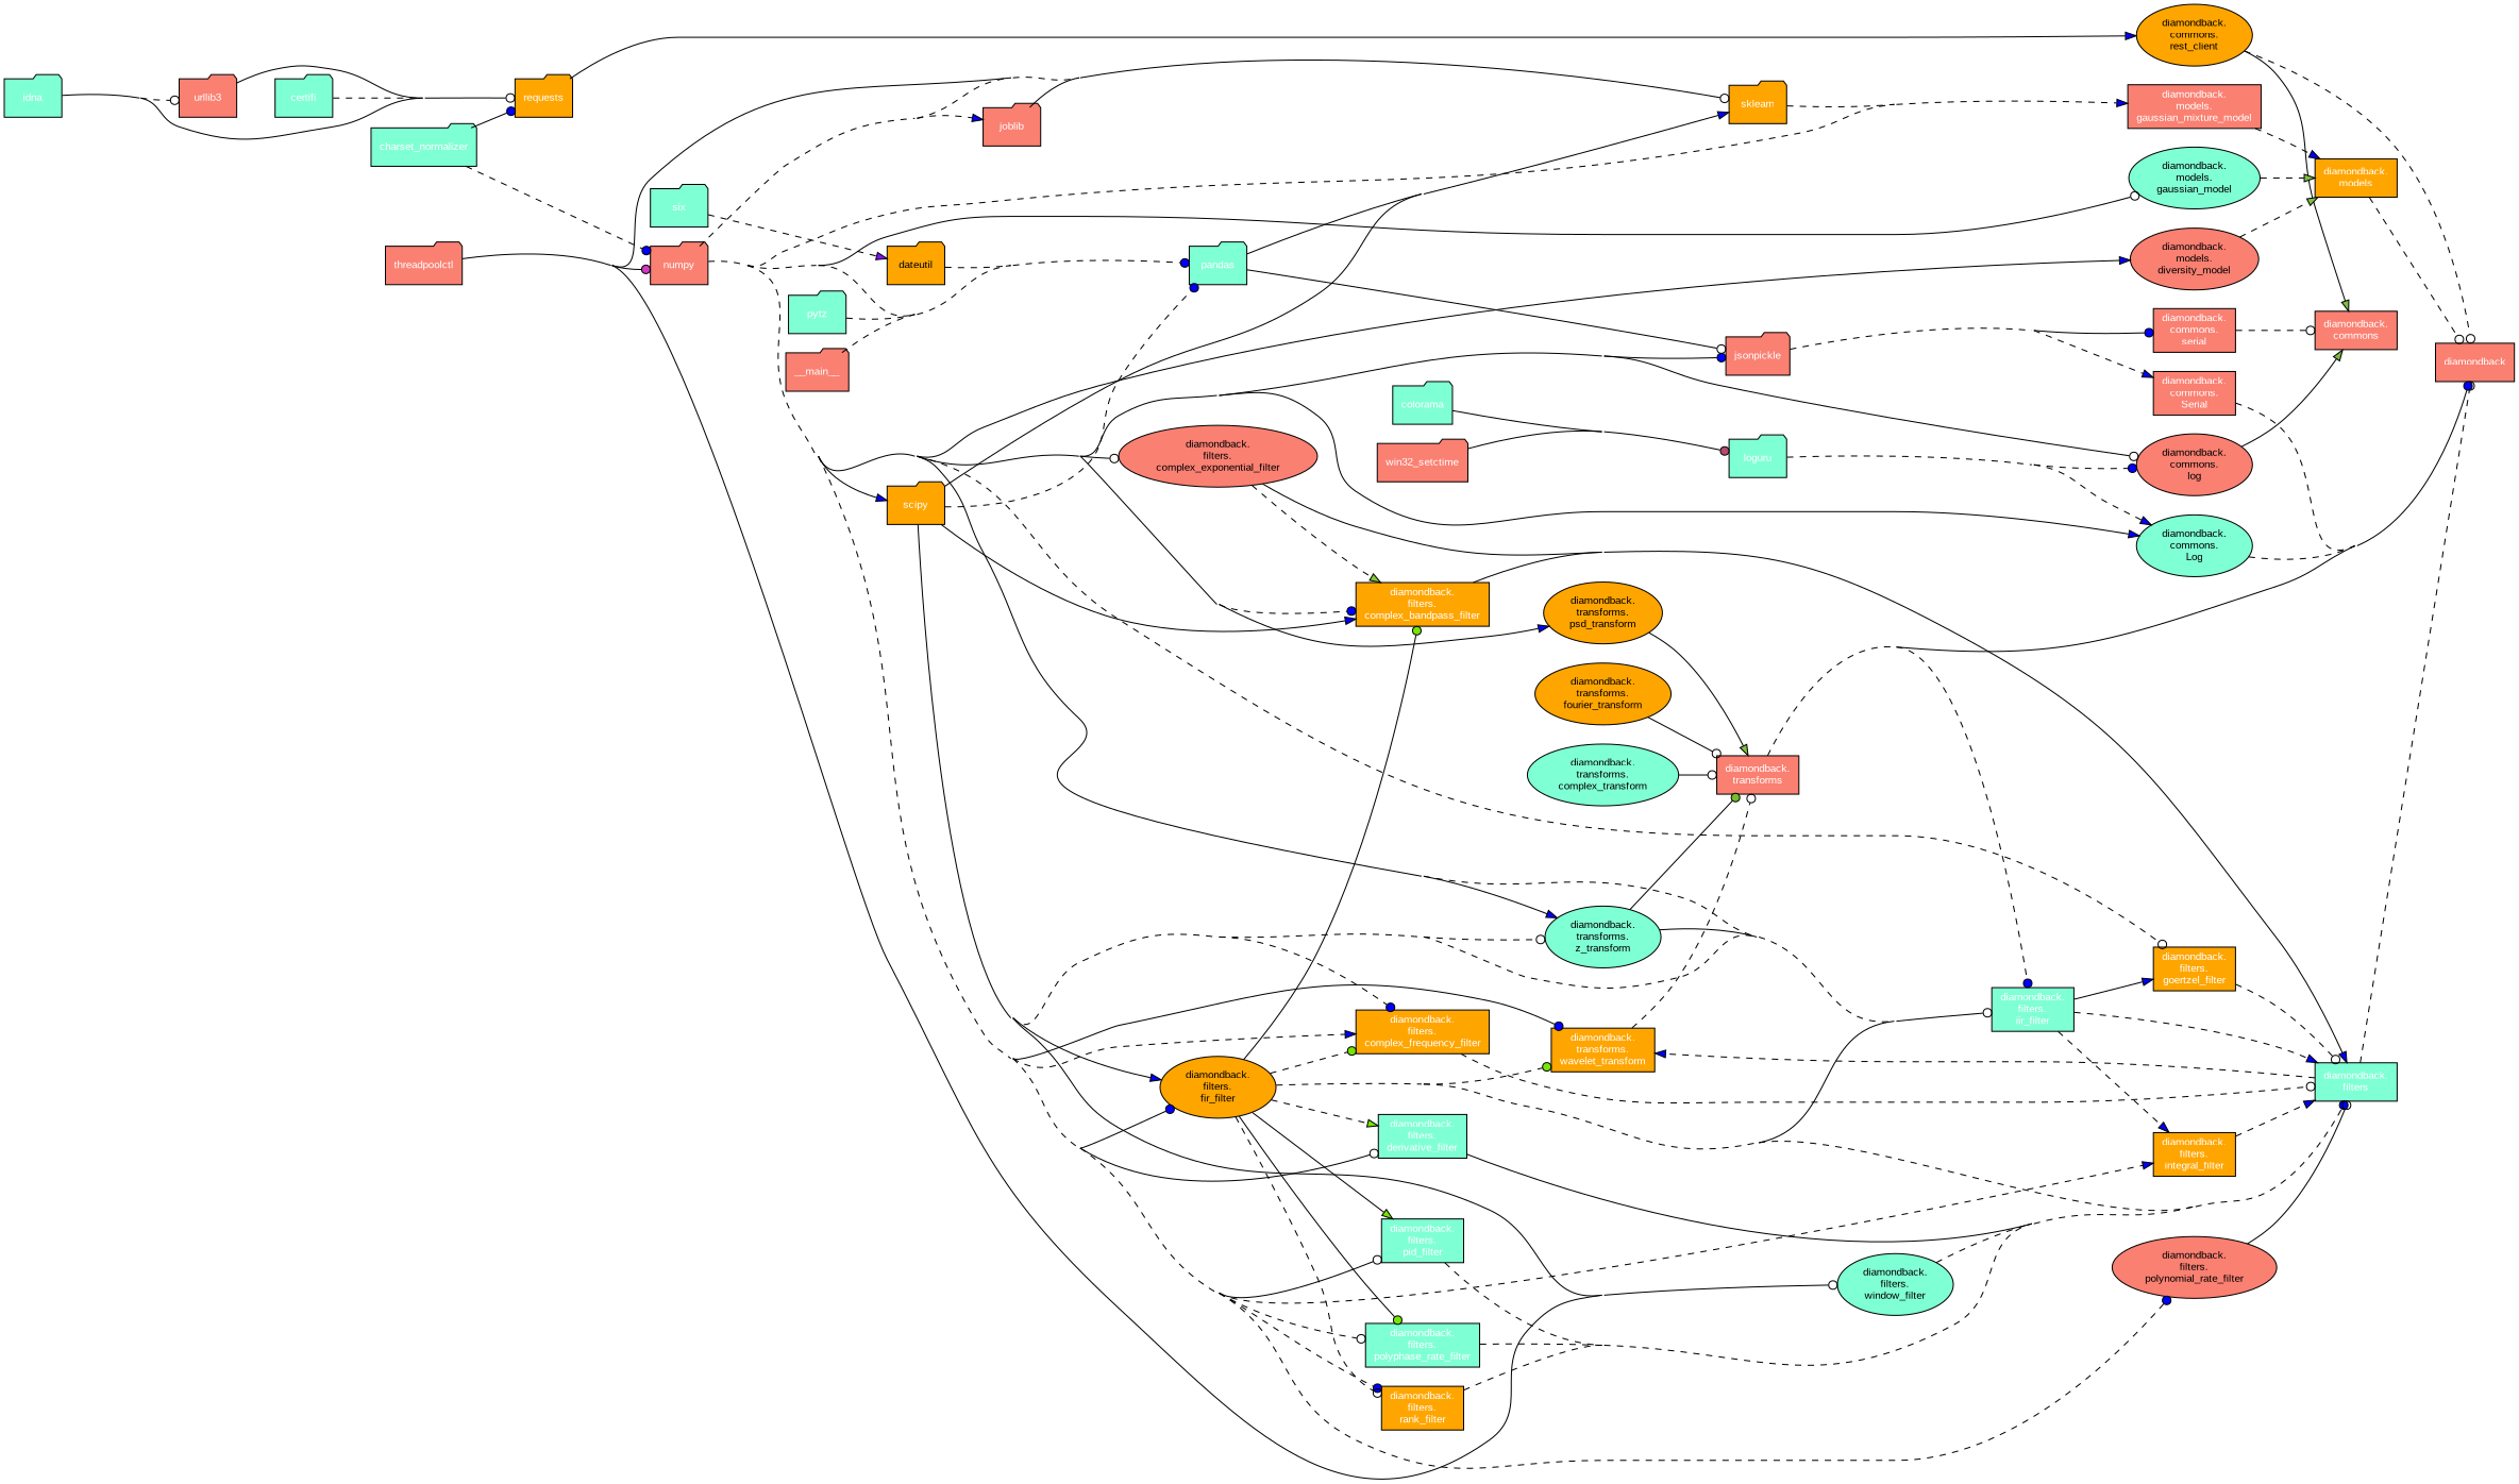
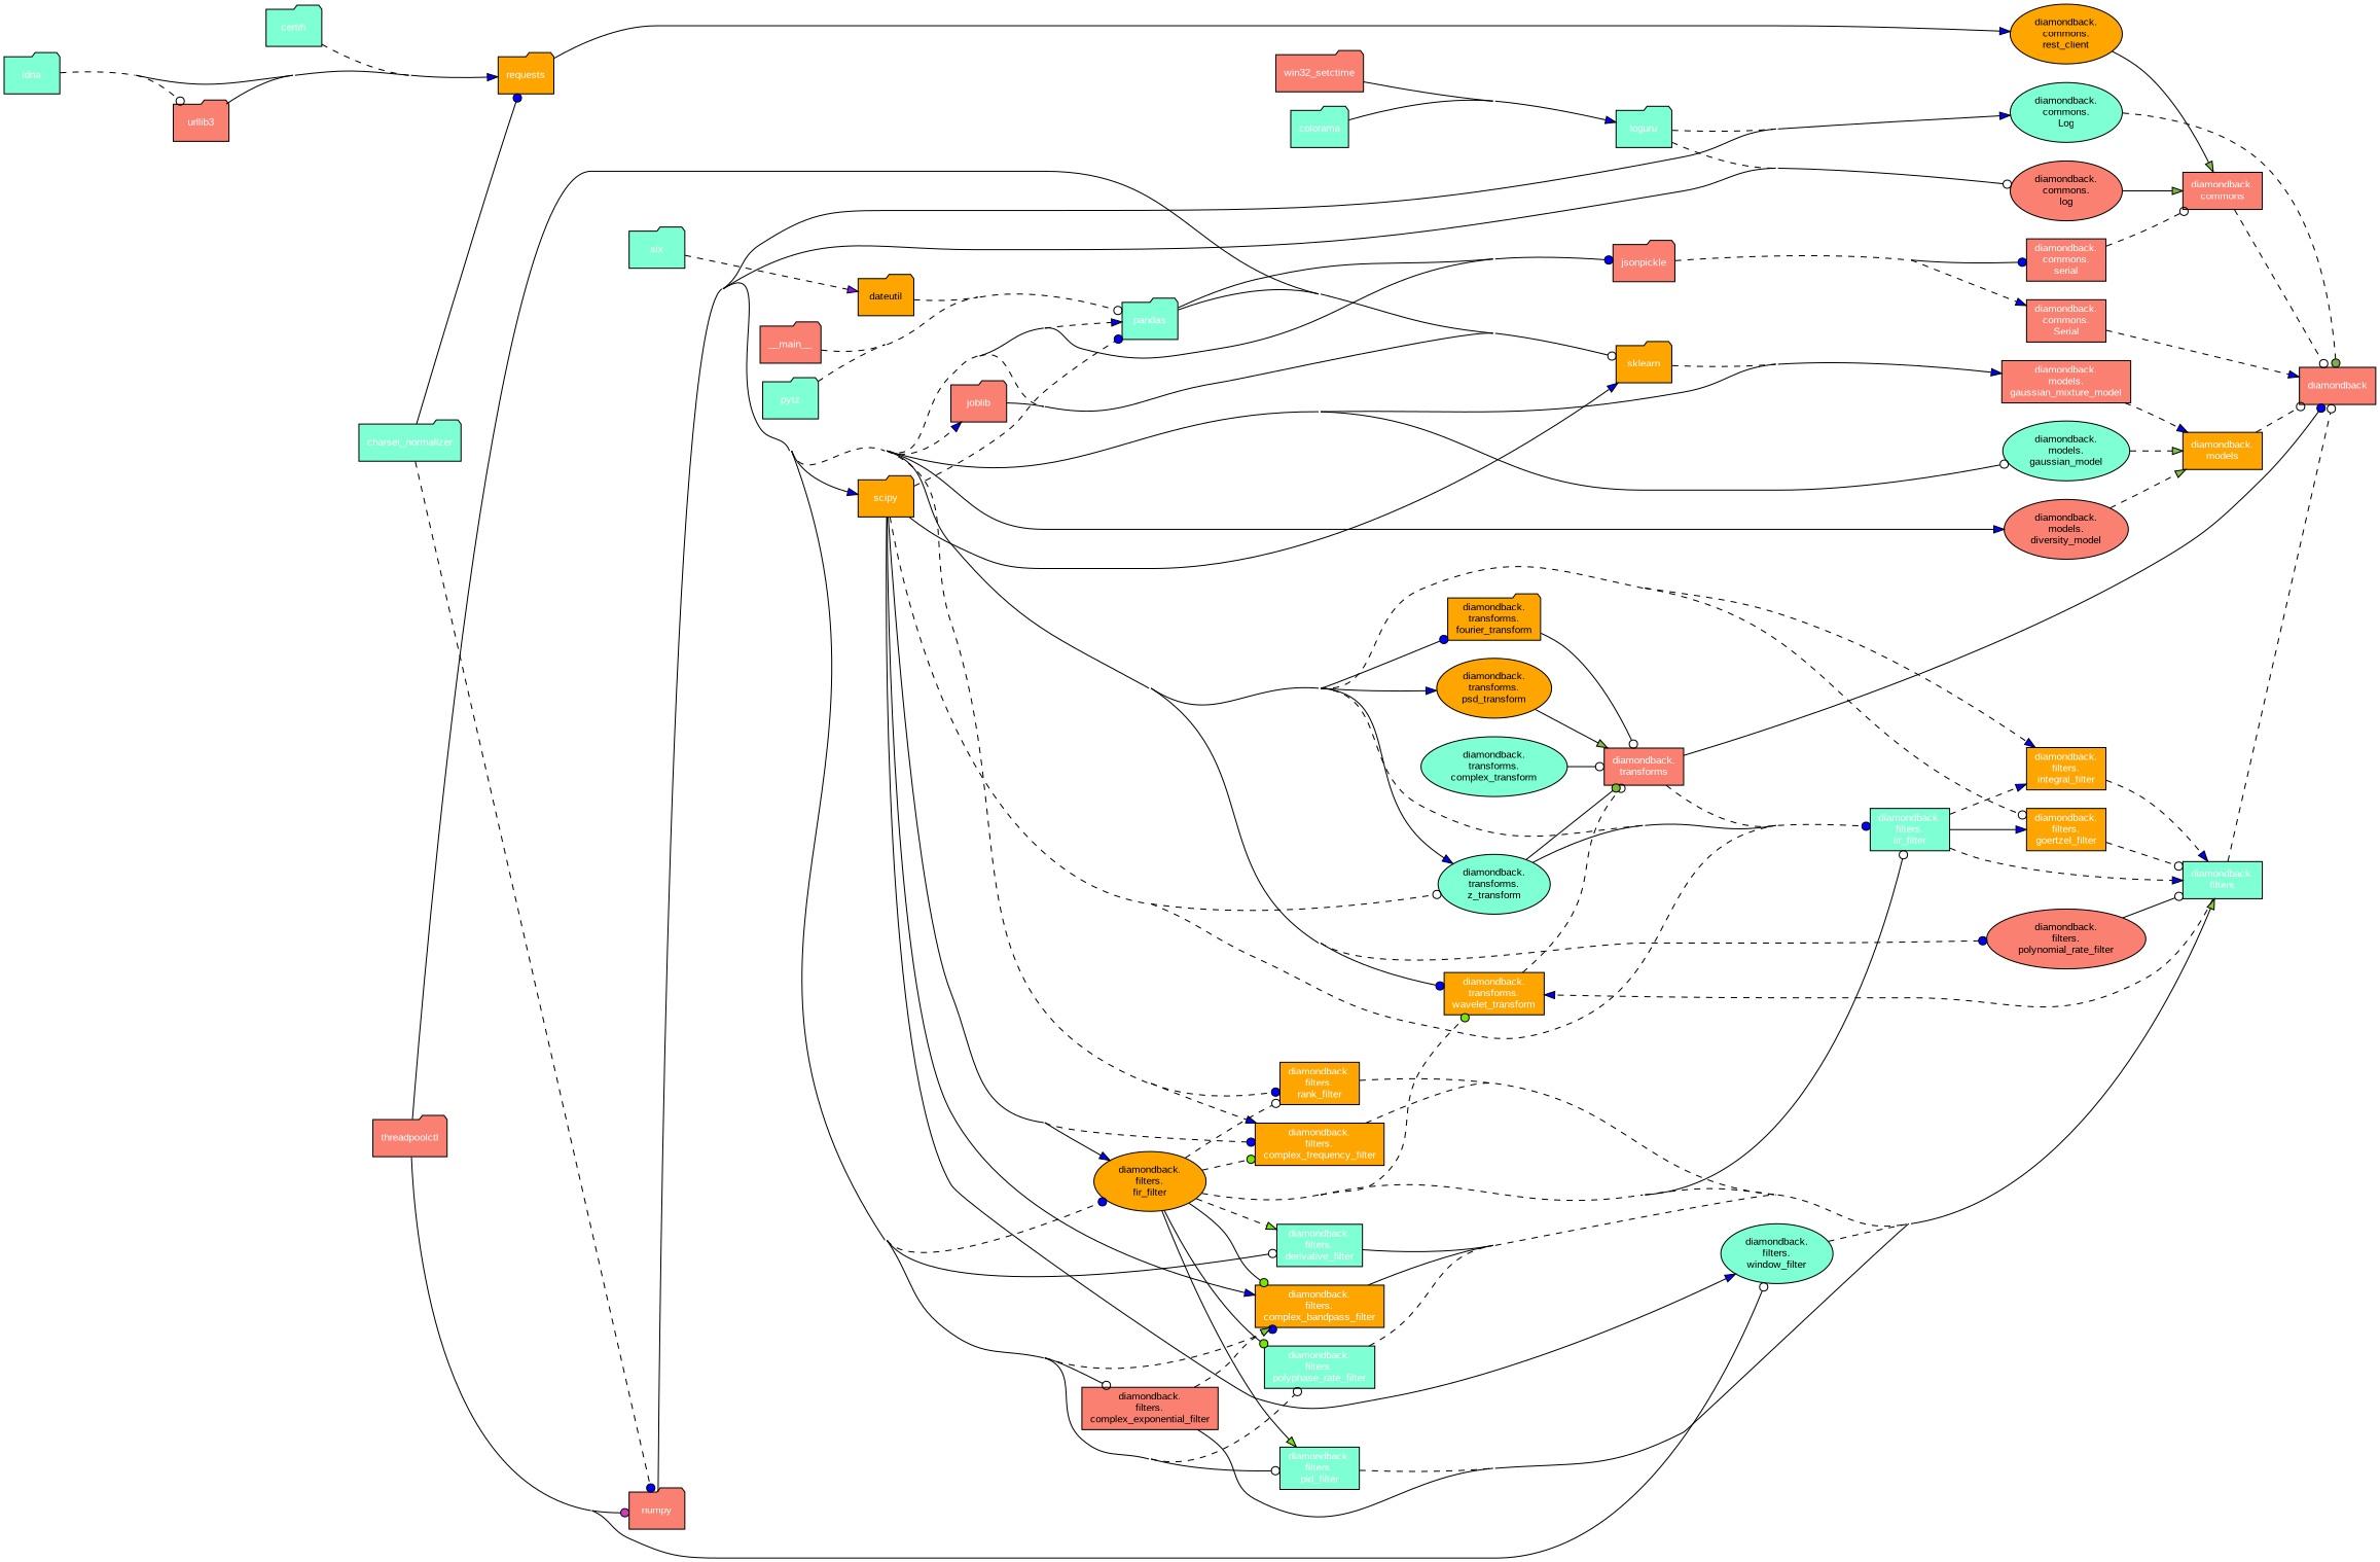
  digraph {
    concentrate=true
    fontname="Liberation Sans"
    rankdir=LR
    node [fillcolor=aquamarine fontcolor=white fontname="Liberation Sans" fontsize=10 shape=folder style=filled]
    edge [arrowhead=normal fillcolor=blue fontname="Liberation Sans" minlen=3 style=dashed]
    __main__ [fillcolor=salmon]
    pandas
    sklearn [fillcolor=orange]
    jsonpickle [fillcolor=salmon]
    certifi [fontcolor="#ffffff"]
    requests [fillcolor=orange]
    n7 [fillcolor=orange fontcolor="#000000" label="diamondback\.\ncommons\.\nrest_client" shape=""]
    charset_normalizer
    numpy [fillcolor=salmon]
    n10 [fontcolor="#000000" label="diamondback\.\ncommons\.\nLog" shape=""]
    n11 [fillcolor=salmon fontcolor="#000000" label="diamondback\.\ncommons\.\nlog" shape=""]
    n12 [fillcolor=orange label="diamondback\.\ntransforms\.\nwavelet_transform" shape=box]
    n13 [fillcolor=orange label="diamondback\.\nfilters\.\ncomplex_bandpass_filter" shape=box]
-   n14 [fillcolor=salmon fontcolor="#000000" label="diamondback\.\nfilters\.\ncomplex_exponential_filter" shape=""]
+   n14 [fillcolor=salmon fontcolor="#000000" label="diamondback\.\nfilters\.\ncomplex_exponential_filter" shape=box]
    n15 [fillcolor=orange label="diamondback\.\nfilters\.\ncomplex_frequency_filter" shape=box]
    n16 [label="diamondback\.\nfilters\.\nderivative_filter" shape=box]
    n17 [fillcolor=orange fontcolor="#000000" label="diamondback\.\nfilters\.\nfir_filter" shape=""]
    n18 [label="diamondback\.\nfilters\.\niir_filter" shape=box]
    n19 [label="diamondback\.\nfilters\.\npid_filter" shape=box]
    n20 [label="diamondback\.\nfilters\.\npolyphase_rate_filter" shape=box]
    n21 [fillcolor=orange label="diamondback\.\nfilters\.\nrank_filter" shape=box]
    n22 [fillcolor=orange label="diamondback\.\nfilters\.\ngoertzel_filter" shape=box]
    n23 [fillcolor=orange label="diamondback\.\nfilters\.\nintegral_filter" shape=box]
    n24 [fillcolor=salmon fontcolor="#000000" label="diamondback\.\nfilters\.\npolynomial_rate_filter" shape=""]
    n25 [fillcolor=salmon fontcolor="#000000" label="diamondback\.\nmodels\.\ndiversity_model" shape=""]
    n26 [fillcolor=salmon label="diamondback\.\nmodels\.\ngaussian_mixture_model" shape=box]
    n27 [fontcolor="#000000" label="diamondback\.\nmodels\.\ngaussian_model" shape=""]
-   n28 [fillcolor=orange fontcolor="#000000" label="diamondback\.\ntransforms\.\nfourier_transform" shape=""]
+   n28 [fillcolor=orange fontcolor="#000000" label="diamondback\.\ntransforms\.\nfourier_transform"]
    n29 [fillcolor=orange fontcolor="#000000" label="diamondback\.\ntransforms\.\npsd_transform" shape=""]
    n30 [fontcolor="#000000" label="diamondback\.\ntransforms\.\nz_transform" shape=""]
    joblib [fillcolor=salmon]
    scipy [fillcolor=orange]
    colorama
    loguru
    dateutil [fillcolor=orange fontcolor="#000000"]
    diamondback [fillcolor=salmon shape=box]
    n37 [fillcolor=salmon label="diamondback\.\ncommons" shape=box]
    n38 [fillcolor=salmon label="diamondback\.\ncommons\.\nSerial" shape=box]
    n39 [fillcolor=salmon label="diamondback\.\ncommons\.\nserial" shape=box]
    n40 [label="diamondback\.\nfilters" shape=box]
    n41 [fillcolor=salmon label="diamondback\.\ntransforms" shape=box]
    n42 [fontcolor="#000000" label="diamondback\.\nfilters\.\nwindow_filter" shape=""]
    n43 [fillcolor=orange label="diamondback\.\nmodels" shape=box]
    n44 [fontcolor="#000000" label="diamondback\.\ntransforms\.\ncomplex_transform" shape=""]
    idna
    urllib3 [fillcolor=salmon]
    pytz
    six [fontcolor="#ffffff"]
    threadpoolctl [fillcolor=salmon fontcolor="#ffffff"]
    win32_setctime [fillcolor=salmon fontcolor="#ffffff"]
    __main__ -> pandas [arrowhead=dot minlen=4]
    pandas -> sklearn [arrowhead=odot style=solid]
    pandas -> jsonpickle [arrowhead=odot style=solid]
    sklearn -> n26 [arrowhead=odot]
    jsonpickle -> n38
    jsonpickle -> n39 [arrowhead=dot style=solid]
    certifi -> requests [fillcolor="#b36b4c" minlen=2]
    requests -> n7 [style=solid]
    n7 -> n37 [fillcolor="#80c040" style=solid weight=2 minlen=""]
    charset_normalizer -> requests [arrowhead=dot style=solid minlen=""]
    charset_normalizer -> numpy [arrowhead=dot]
    numpy -> pandas
    numpy -> sklearn [arrowhead=odot]
    numpy -> jsonpickle [arrowhead=dot minlen=2 style=solid]
    numpy -> n10 [style=solid]
    numpy -> n11 [arrowhead=odot style=solid]
    numpy -> n12 [arrowhead=dot style=solid]
    numpy -> n13 [arrowhead=dot]
    numpy -> n14 [arrowhead=odot style=solid]
    numpy -> n15
    numpy -> n16 [arrowhead=odot style=solid]
-   numpy -> n17 [arrowhead=dot style=solid]
+   numpy -> n17 [arrowhead=dot]
    numpy -> n18
    numpy -> n19 [arrowhead=odot style=solid]
    numpy -> n20 [arrowhead=odot]
    numpy -> n21 [arrowhead=dot]
    numpy -> n22 [arrowhead=odot]
    numpy -> n23
    numpy -> n24 [arrowhead=dot]
    numpy -> n25 [style=solid]
-   numpy -> n26
+   numpy -> n26 [style=solid]
    numpy -> n27 [arrowhead=odot style=solid]
+   numpy -> n28 [arrowhead=dot style=solid]
    numpy -> n29 [style=solid]
    numpy -> n30 [style=solid]
    numpy -> joblib
    numpy -> scipy [style=solid]
    n10 -> diamondback [arrowhead=dot fillcolor="#7aac49" minlen=2]
    n11 -> n37 [fillcolor="#7ab83d" style=solid weight=2 minlen=""]
    n12 -> n41 [arrowhead=odot weight=2 minlen=""]
    n13 -> n40 [style=solid weight=2 minlen=""]
    n14 -> n13 [fillcolor="#80cc33" weight=2 minlen=""]
    n14 -> n40 [fillcolor="#80cc33" style=solid weight=2 minlen=""]
    n15 -> n40 [arrowhead=odot weight=2 minlen=""]
    n16 -> n40 [style=solid weight=2 minlen=""]
    n17 -> n12 [arrowhead=dot fillcolor="#75e505" minlen=2]
    n17 -> n13 [arrowhead=dot fillcolor="#75e505" style=solid weight=2 minlen=""]
    n17 -> n15 [arrowhead=dot fillcolor="#75e505" weight=2 minlen=""]
    n17 -> n16 [fillcolor="#75e505" weight=2 minlen=""]
    n17 -> n18 [arrowhead=odot fillcolor="#75e505" style=solid weight=2 minlen=""]
    n17 -> n19 [fillcolor="#75e505" style=solid weight=2 minlen=""]
    n17 -> n20 [arrowhead=dot fillcolor="#75e505" style=solid weight=2 minlen=""]
    n17 -> n21 [arrowhead=odot fillcolor="#75e505" weight=2 minlen=""]
    n17 -> n40 [arrowhead=dot fillcolor="#75e505" weight=2 minlen=""]
    n18 -> n22 [style=solid weight=2 minlen=""]
    n18 -> n23 [weight=2 minlen=""]
    n18 -> n40 [weight=2 minlen=""]
    n19 -> n40 [weight=2 minlen=""]
    n20 -> n40 [weight=2 minlen=""]
    n21 -> n40 [arrowhead=dot weight=2 minlen=""]
    n22 -> n40 [arrowhead=odot weight=2 minlen=""]
    n23 -> n40 [weight=2 minlen=""]
    n24 -> n40 [arrowhead=odot fillcolor="#80c040" style=solid weight=2 minlen=""]
    n25 -> n43 [fillcolor="#80c040" weight=2 minlen=""]
    n26 -> n43 [weight=2 minlen=""]
    n27 -> n43 [fillcolor="#80c040" weight=2 minlen=""]
    n28 -> n41 [arrowhead=odot fillcolor="#80c040" style=solid weight=2 minlen=""]
    n29 -> n41 [fillcolor="#80c040" style=solid weight=2 minlen=""]
    n30 -> n18 [arrowhead=odot fillcolor="#75bc2f" minlen=2 style=solid]
    n30 -> n41 [arrowhead=dot fillcolor="#75bc2f" style=solid weight=2 minlen=""]
    joblib -> sklearn [arrowhead=odot style=solid]
    scipy -> pandas [arrowhead=dot]
    scipy -> sklearn [style=solid]
    scipy -> n13 [style=solid]
    scipy -> n15 [arrowhead=dot]
    scipy -> n17 [style=solid]
    scipy -> n18 [arrowhead=dot]
    scipy -> n30 [arrowhead=odot]
    scipy -> n42 [style=solid]
    colorama -> loguru [minlen=2 style=solid]
    loguru -> n10
    loguru -> n11 [arrowhead=dot]
    dateutil -> pandas [fillcolor="#c8f906"]
-   n7 -> diamondback [arrowhead=odot minlen=""]
+   n37 -> diamondback [arrowhead=odot minlen=""]
    n38 -> diamondback [minlen=2]
    n39 -> n37 [arrowhead=odot weight=2 minlen=""]
    n40 -> n12 [minlen=2]
    n40 -> diamondback [arrowhead=odot minlen=""]
    n41 -> n18 [arrowhead=dot minlen=2]
    n41 -> diamondback [arrowhead=dot style=solid minlen=""]
    n42 -> n40 [arrowhead=odot fillcolor="#75b03a" weight=2 minlen=""]
    n43 -> diamondback [arrowhead=odot minlen=""]
    n44 -> n41 [arrowhead=odot fillcolor="#80c040" style=solid weight=2 minlen=""]
    idna -> requests [arrowhead=odot minlen=2 style=solid]
    idna -> urllib3 [arrowhead=odot]
    urllib3 -> requests [style=solid]
    pytz -> pandas [arrowhead=odot minlen=4]
    six -> dateutil [fillcolor="#8510f9"]
    threadpoolctl -> sklearn [arrowhead=dot fillcolor="#ce3bc0" style=solid]
    threadpoolctl -> numpy [arrowhead=dot fillcolor="#ce3bc0" style=solid]
    threadpoolctl -> n42 [arrowhead=odot style=solid]
    win32_setctime -> loguru [arrowhead=dot fillcolor="#b34c6b" minlen=2 style=solid]
  }
